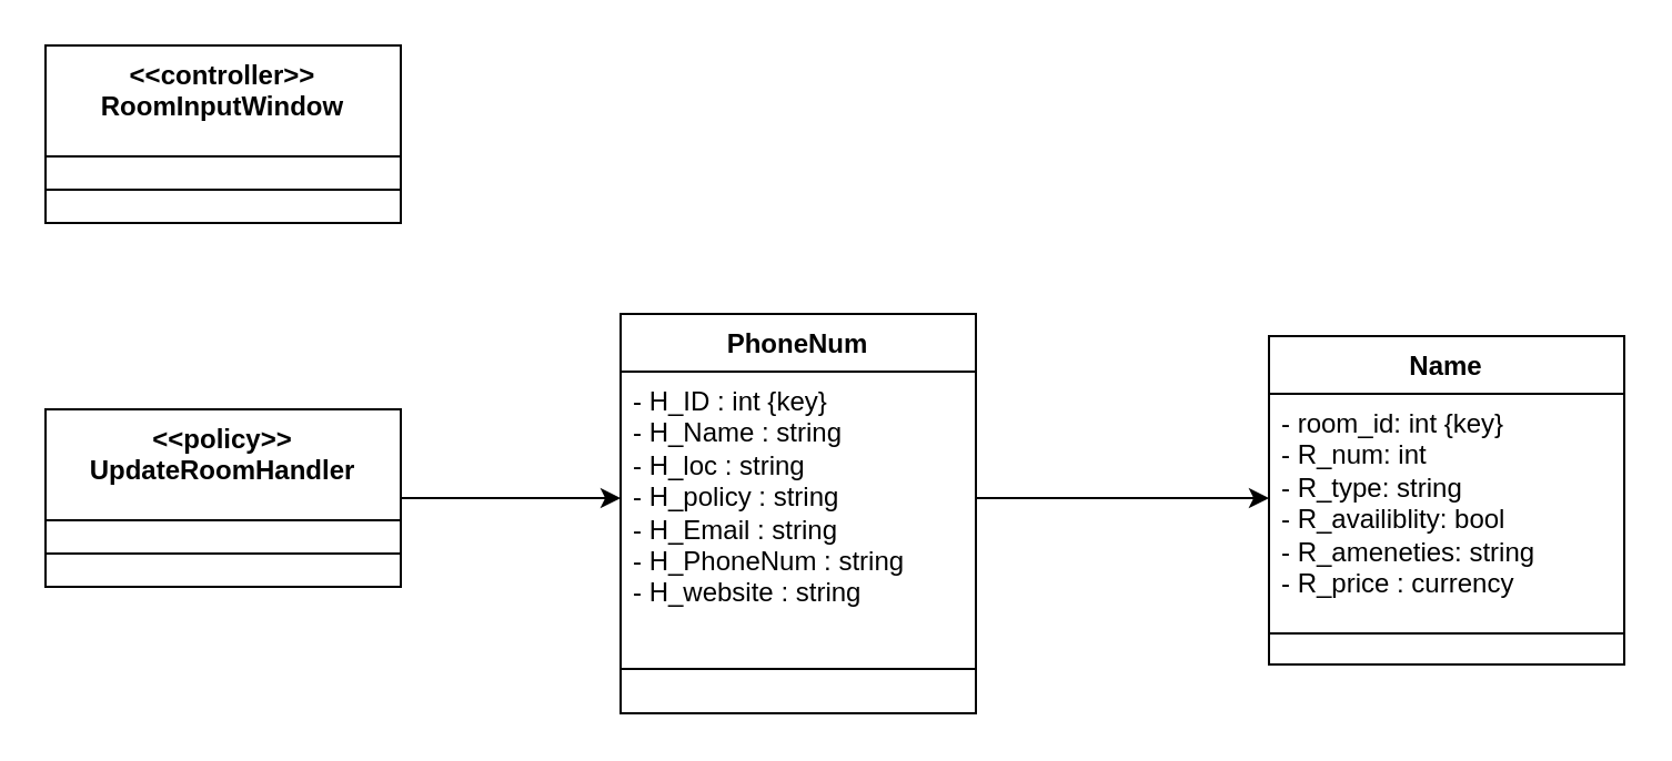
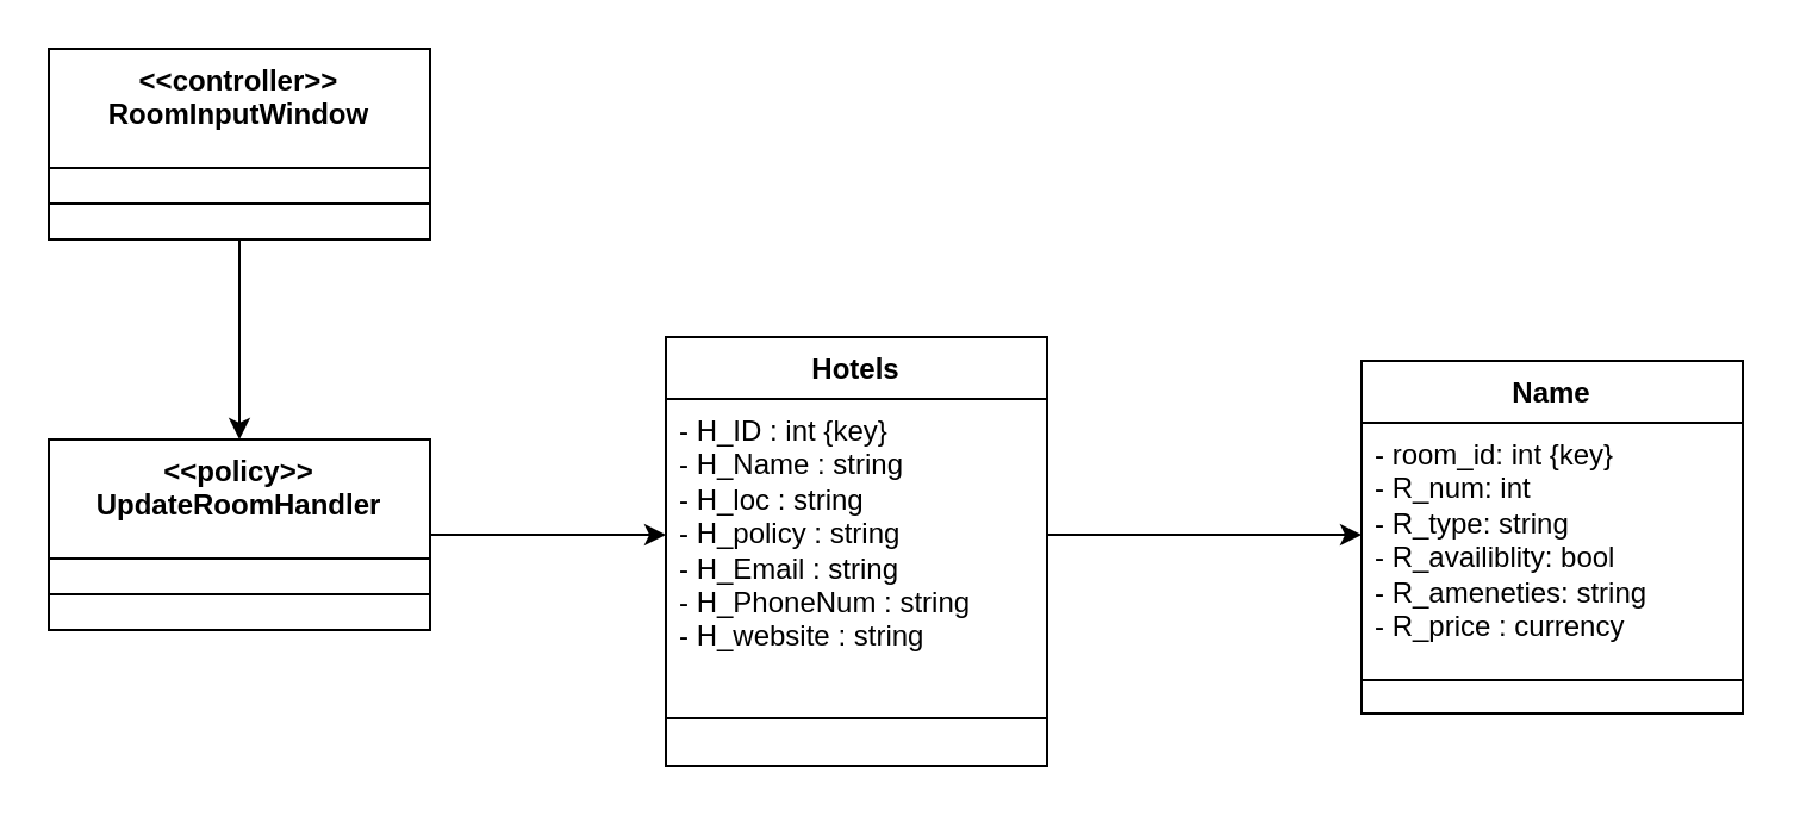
  <mxCell id="0" />
  <mxCell id="1" parent="0" />
- <mxCell id="2" value="PhoneNum" style="swimlane;fontStyle=1;align=center;verticalAlign=top;childLayout=stackLayout;horizontal=1;startSize=26;horizontalStack=0;resizeParent=1;resizeParentMax=0;resizeLast=0;collapsible=1;marginBottom=0;whiteSpace=wrap;html=1;" vertex="1" parent="1"><mxGeometry x="279" y="141" width="160" height="180" as="geometry" /></mxCell>
+ <mxCell id="2" value="Hotels" style="swimlane;fontStyle=1;align=center;verticalAlign=top;childLayout=stackLayout;horizontal=1;startSize=26;horizontalStack=0;resizeParent=1;resizeParentMax=0;resizeLast=0;collapsible=1;marginBottom=0;whiteSpace=wrap;html=1;" vertex="1" parent="1"><mxGeometry x="279" y="141" width="160" height="180" as="geometry" /></mxCell>
  <mxCell id="3" value="&lt;div style=&quot;text-wrap-mode: nowrap;&quot;&gt;- H_ID : int {key}&lt;/div&gt;&lt;div style=&quot;text-wrap-mode: nowrap;&quot;&gt;- H_Name : string&lt;/div&gt;&lt;div style=&quot;text-wrap-mode: nowrap;&quot;&gt;- H_loc : string&lt;/div&gt;&lt;div style=&quot;text-wrap-mode: nowrap;&quot;&gt;- H_policy : string&lt;/div&gt;&lt;div style=&quot;text-wrap-mode: nowrap;&quot;&gt;- H_Email : string&lt;/div&gt;&lt;div style=&quot;text-wrap-mode: nowrap;&quot;&gt;- H_PhoneNum : string&lt;/div&gt;&lt;div style=&quot;text-wrap-mode: nowrap;&quot;&gt;- H_website : string&lt;/div&gt;" style="text;strokeColor=none;fillColor=none;align=left;verticalAlign=top;spacingLeft=4;spacingRight=4;overflow=hidden;rotatable=0;points=[[0,0.5],[1,0.5]];portConstraint=eastwest;whiteSpace=wrap;html=1;" vertex="1" parent="2"><mxGeometry y="26" width="160" height="114" as="geometry" /></mxCell>
  <mxCell id="4" value="" style="line;strokeWidth=1;fillColor=none;align=left;verticalAlign=middle;spacingTop=-1;spacingLeft=3;spacingRight=3;rotatable=0;labelPosition=right;points=[];portConstraint=eastwest;strokeColor=inherit;" vertex="1" parent="2"><mxGeometry y="140" width="160" height="40" as="geometry" /></mxCell>
  <mxCell id="5" value="Name" style="swimlane;fontStyle=1;align=center;verticalAlign=top;childLayout=stackLayout;horizontal=1;startSize=26;horizontalStack=0;resizeParent=1;resizeParentMax=0;resizeLast=0;collapsible=1;marginBottom=0;whiteSpace=wrap;html=1;" vertex="1" parent="1"><mxGeometry x="571" y="151" width="160" height="148" as="geometry" /></mxCell>
  <mxCell id="6" value="- room_id: int {key}&lt;div&gt;- R_num: int&lt;/div&gt;&lt;div&gt;- R_type: string&lt;/div&gt;&lt;div&gt;- R_availiblity: bool&lt;/div&gt;&lt;div&gt;- R_ameneties: string&lt;/div&gt;&lt;div&gt;- R_price : currency&lt;/div&gt;" style="text;strokeColor=none;fillColor=none;align=left;verticalAlign=top;spacingLeft=4;spacingRight=4;overflow=hidden;rotatable=0;points=[[0,0.5],[1,0.5]];portConstraint=eastwest;whiteSpace=wrap;html=1;" vertex="1" parent="5"><mxGeometry y="26" width="160" height="94" as="geometry" /></mxCell>
  <mxCell id="7" value="" style="line;strokeWidth=1;fillColor=none;align=left;verticalAlign=middle;spacingTop=-1;spacingLeft=3;spacingRight=3;rotatable=0;labelPosition=right;points=[];portConstraint=eastwest;strokeColor=inherit;" vertex="1" parent="5"><mxGeometry y="120" width="160" height="28" as="geometry" /></mxCell>
  <mxCell id="8" style="edgeStyle=orthogonalEdgeStyle;rounded=0;orthogonalLoop=1;jettySize=auto;html=1;entryX=0;entryY=0.5;entryDx=0;entryDy=0;" edge="1" parent="1" source="3" target="6"><mxGeometry relative="1" as="geometry" /></mxCell>
  <mxCell id="9" style="edgeStyle=orthogonalEdgeStyle;rounded=0;orthogonalLoop=1;jettySize=auto;html=1;entryX=0;entryY=0.5;entryDx=0;entryDy=0;" edge="1" parent="1" source="10" target="3"><mxGeometry relative="1" as="geometry" /></mxCell>
  <mxCell id="10" value="&lt;div&gt;&amp;lt;&amp;lt;policy&amp;gt;&amp;gt;&lt;/div&gt;UpdateRoomHandler" style="swimlane;fontStyle=1;align=center;verticalAlign=top;childLayout=stackLayout;horizontal=1;startSize=50;horizontalStack=0;resizeParent=1;resizeParentMax=0;resizeLast=0;collapsible=1;marginBottom=0;whiteSpace=wrap;html=1;" vertex="1" parent="1"><mxGeometry x="20" y="184" width="160" height="80" as="geometry" /></mxCell>
  <mxCell id="11" value="" style="line;strokeWidth=1;fillColor=none;align=left;verticalAlign=middle;spacingTop=-1;spacingLeft=3;spacingRight=3;rotatable=0;labelPosition=right;points=[];portConstraint=eastwest;strokeColor=inherit;" vertex="1" parent="10"><mxGeometry y="50" width="160" height="30" as="geometry" /></mxCell>
+ <mxCell id="12" style="edgeStyle=orthogonalEdgeStyle;rounded=0;orthogonalLoop=1;jettySize=auto;html=1;entryX=0.5;entryY=0;entryDx=0;entryDy=0;" edge="1" parent="1" source="13" target="10"><mxGeometry relative="1" as="geometry" /></mxCell>
  <mxCell id="13" value="&lt;div&gt;&amp;lt;&amp;lt;controller&amp;gt;&amp;gt;&lt;/div&gt;RoomInputWindow" style="swimlane;fontStyle=1;align=center;verticalAlign=top;childLayout=stackLayout;horizontal=1;startSize=50;horizontalStack=0;resizeParent=1;resizeParentMax=0;resizeLast=0;collapsible=1;marginBottom=0;whiteSpace=wrap;html=1;" vertex="1" parent="1"><mxGeometry x="20" y="20" width="160" height="80" as="geometry" /></mxCell>
  <mxCell id="14" value="" style="line;strokeWidth=1;fillColor=none;align=left;verticalAlign=middle;spacingTop=-1;spacingLeft=3;spacingRight=3;rotatable=0;labelPosition=right;points=[];portConstraint=eastwest;strokeColor=inherit;" vertex="1" parent="13"><mxGeometry y="50" width="160" height="30" as="geometry" /></mxCell>
